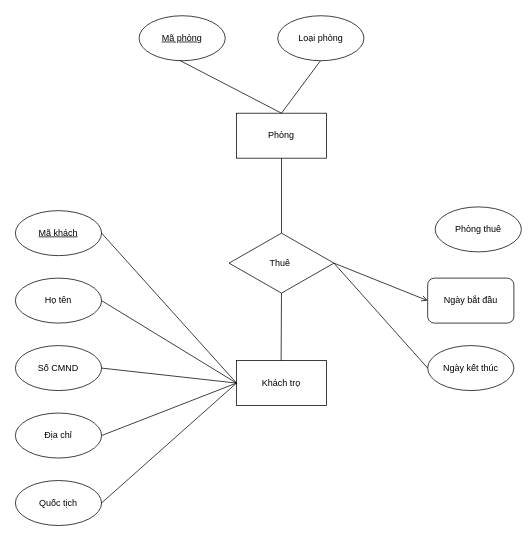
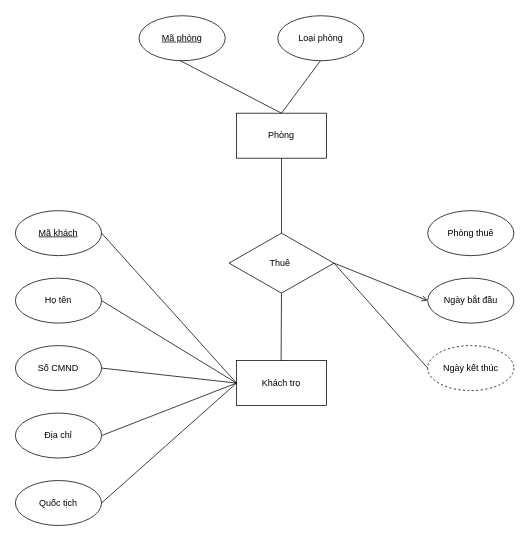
  <mxCell id="0" />
  <mxCell id="1" parent="0" />
  <mxCell id="2" value="Phòng" style="rounded=0;whiteSpace=wrap;html=1;" parent="1" vertex="1"><mxGeometry x="315" y="150" width="120" height="60" as="geometry" /></mxCell>
  <mxCell id="3" value="Khách trọ" style="rounded=0;whiteSpace=wrap;html=1;" parent="1" vertex="1"><mxGeometry x="315" y="480" width="120" height="60" as="geometry" /></mxCell>
  <mxCell id="4" value="Thuê&amp;nbsp;" style="rhombus;whiteSpace=wrap;html=1;" parent="1" vertex="1"><mxGeometry x="305" y="310" width="140" height="80" as="geometry" /></mxCell>
  <mxCell id="5" value="" style="endArrow=none;html=1;rounded=0;entryX=0.5;entryY=1;entryDx=0;entryDy=0;exitX=0.5;exitY=0;exitDx=0;exitDy=0;" parent="1" edge="1"><mxGeometry width="50" height="50" relative="1" as="geometry"><mxPoint x="375" y="310" as="sourcePoint" /><mxPoint x="375" y="210" as="targetPoint" /></mxGeometry></mxCell>
  <mxCell id="6" value="" style="endArrow=none;html=1;rounded=0;exitX=0.5;exitY=0;exitDx=0;exitDy=0;" parent="1" edge="1"><mxGeometry width="50" height="50" relative="1" as="geometry"><mxPoint x="374.5" y="480" as="sourcePoint" /><mxPoint x="375" y="390" as="targetPoint" /></mxGeometry></mxCell>
  <mxCell id="7" value="&lt;u&gt;Mã phòng&lt;/u&gt;" style="ellipse;whiteSpace=wrap;html=1;" parent="1" vertex="1"><mxGeometry x="185" y="20" width="115" height="60" as="geometry" /></mxCell>
  <mxCell id="8" value="" style="endArrow=none;html=1;rounded=0;entryX=0.5;entryY=1;entryDx=0;entryDy=0;exitX=0.5;exitY=0;exitDx=0;exitDy=0;" parent="1" source="2" edge="1"><mxGeometry width="50" height="50" relative="1" as="geometry"><mxPoint x="240" y="180" as="sourcePoint" /><mxPoint x="240" y="80" as="targetPoint" /></mxGeometry></mxCell>
  <mxCell id="9" value="Loại phòng" style="ellipse;whiteSpace=wrap;html=1;" parent="1" vertex="1"><mxGeometry x="370" y="20" width="115" height="60" as="geometry" /></mxCell>
  <mxCell id="10" value="" style="endArrow=none;html=1;rounded=0;entryX=0.5;entryY=1;entryDx=0;entryDy=0;exitX=0.5;exitY=0;exitDx=0;exitDy=0;" parent="1" source="2" edge="1"><mxGeometry width="50" height="50" relative="1" as="geometry"><mxPoint x="427" y="180" as="sourcePoint" /><mxPoint x="427" y="80" as="targetPoint" /></mxGeometry></mxCell>
  <mxCell id="11" value="Họ tên" style="ellipse;whiteSpace=wrap;html=1;" parent="1" vertex="1"><mxGeometry x="20" y="370" width="115" height="60" as="geometry" /></mxCell>
  <mxCell id="12" value="Số CMND" style="ellipse;whiteSpace=wrap;html=1;" parent="1" vertex="1"><mxGeometry x="20" y="460" width="115" height="60" as="geometry" /></mxCell>
  <mxCell id="13" value="Mã khách" style="ellipse;whiteSpace=wrap;html=1;fontStyle=4" parent="1" vertex="1"><mxGeometry x="20" y="280" width="115" height="60" as="geometry" /></mxCell>
  <mxCell id="14" value="Địa chỉ" style="ellipse;whiteSpace=wrap;html=1;" parent="1" vertex="1"><mxGeometry x="20" y="550" width="115" height="60" as="geometry" /></mxCell>
  <mxCell id="15" value="Quốc tịch" style="ellipse;whiteSpace=wrap;html=1;" parent="1" vertex="1"><mxGeometry x="20" y="640" width="115" height="60" as="geometry" /></mxCell>
  <mxCell id="16" value="" style="endArrow=none;html=1;rounded=0;entryX=0;entryY=0.5;entryDx=0;entryDy=0;" parent="1" target="3" edge="1"><mxGeometry width="50" height="50" relative="1" as="geometry"><mxPoint x="135" y="400" as="sourcePoint" /><mxPoint x="185" y="350" as="targetPoint" /></mxGeometry></mxCell>
  <mxCell id="17" value="" style="endArrow=none;html=1;rounded=0;" parent="1" edge="1"><mxGeometry width="50" height="50" relative="1" as="geometry"><mxPoint x="135" y="310" as="sourcePoint" /><mxPoint x="315" y="510" as="targetPoint" /></mxGeometry></mxCell>
  <mxCell id="18" value="" style="endArrow=none;html=1;rounded=0;entryX=0;entryY=0.5;entryDx=0;entryDy=0;exitX=1;exitY=0.5;exitDx=0;exitDy=0;" parent="1" source="12" target="3" edge="1"><mxGeometry width="50" height="50" relative="1" as="geometry"><mxPoint x="155" y="420" as="sourcePoint" /><mxPoint x="335" y="530" as="targetPoint" /></mxGeometry></mxCell>
  <mxCell id="19" value="" style="endArrow=none;html=1;rounded=0;entryX=0;entryY=0.5;entryDx=0;entryDy=0;exitX=1;exitY=0.5;exitDx=0;exitDy=0;" parent="1" source="14" target="3" edge="1"><mxGeometry width="50" height="50" relative="1" as="geometry"><mxPoint x="165" y="430" as="sourcePoint" /><mxPoint x="345" y="540" as="targetPoint" /></mxGeometry></mxCell>
  <mxCell id="20" value="" style="endArrow=none;html=1;rounded=0;entryX=1;entryY=0.5;entryDx=0;entryDy=0;exitX=0;exitY=0.5;exitDx=0;exitDy=0;" parent="1" source="3" target="15" edge="1"><mxGeometry width="50" height="50" relative="1" as="geometry"><mxPoint x="175" y="440" as="sourcePoint" /><mxPoint x="355" y="550" as="targetPoint" /></mxGeometry></mxCell>
- <mxCell id="21" value="Ngày kết thúc" style="ellipse;whiteSpace=wrap;html=1;" parent="1" vertex="1"><mxGeometry x="570" y="460" width="115" height="60" as="geometry" /></mxCell>
- <mxCell id="22" value="Ngày bắt đầu" style="whiteSpace=wrap;html=1;rounded=1;" parent="1" vertex="1"><mxGeometry x="570" y="370" width="115" height="60" as="geometry" /></mxCell>
- <mxCell id="23" value="Phòng thuê" style="ellipse;whiteSpace=wrap;html=1;" parent="1" vertex="1"><mxGeometry x="580" y="275" width="115" height="60" as="geometry" /></mxCell>
+ <mxCell id="21" value="Ngày kết thúc" style="ellipse;whiteSpace=wrap;html=1;dashed=1;" parent="1" vertex="1"><mxGeometry x="570" y="460" width="115" height="60" as="geometry" /></mxCell>
+ <mxCell id="22" value="Ngày bắt đầu" style="ellipse;whiteSpace=wrap;html=1;" parent="1" vertex="1"><mxGeometry x="570" y="370" width="115" height="60" as="geometry" /></mxCell>
+ <mxCell id="23" value="Phòng thuê" style="ellipse;whiteSpace=wrap;html=1;" parent="1" vertex="1"><mxGeometry x="570" y="280" width="115" height="60" as="geometry" /></mxCell>
  <mxCell id="24" value="" style="endArrow=open;html=1;rounded=0;entryX=0;entryY=0.5;entryDx=0;entryDy=0;exitX=1;exitY=0.5;exitDx=0;exitDy=0;" parent="1" source="4" target="22" edge="1"><mxGeometry width="50" height="50" relative="1" as="geometry"><mxPoint x="455" y="360" as="sourcePoint" /><mxPoint x="580" y="320" as="targetPoint" /></mxGeometry></mxCell>
  <mxCell id="25" value="" style="endArrow=none;html=1;rounded=0;entryX=0;entryY=0.5;entryDx=0;entryDy=0;exitX=1;exitY=0.5;exitDx=0;exitDy=0;" parent="1" source="4" target="21" edge="1"><mxGeometry width="50" height="50" relative="1" as="geometry"><mxPoint x="465" y="370" as="sourcePoint" /><mxPoint x="590" y="330" as="targetPoint" /></mxGeometry></mxCell>
